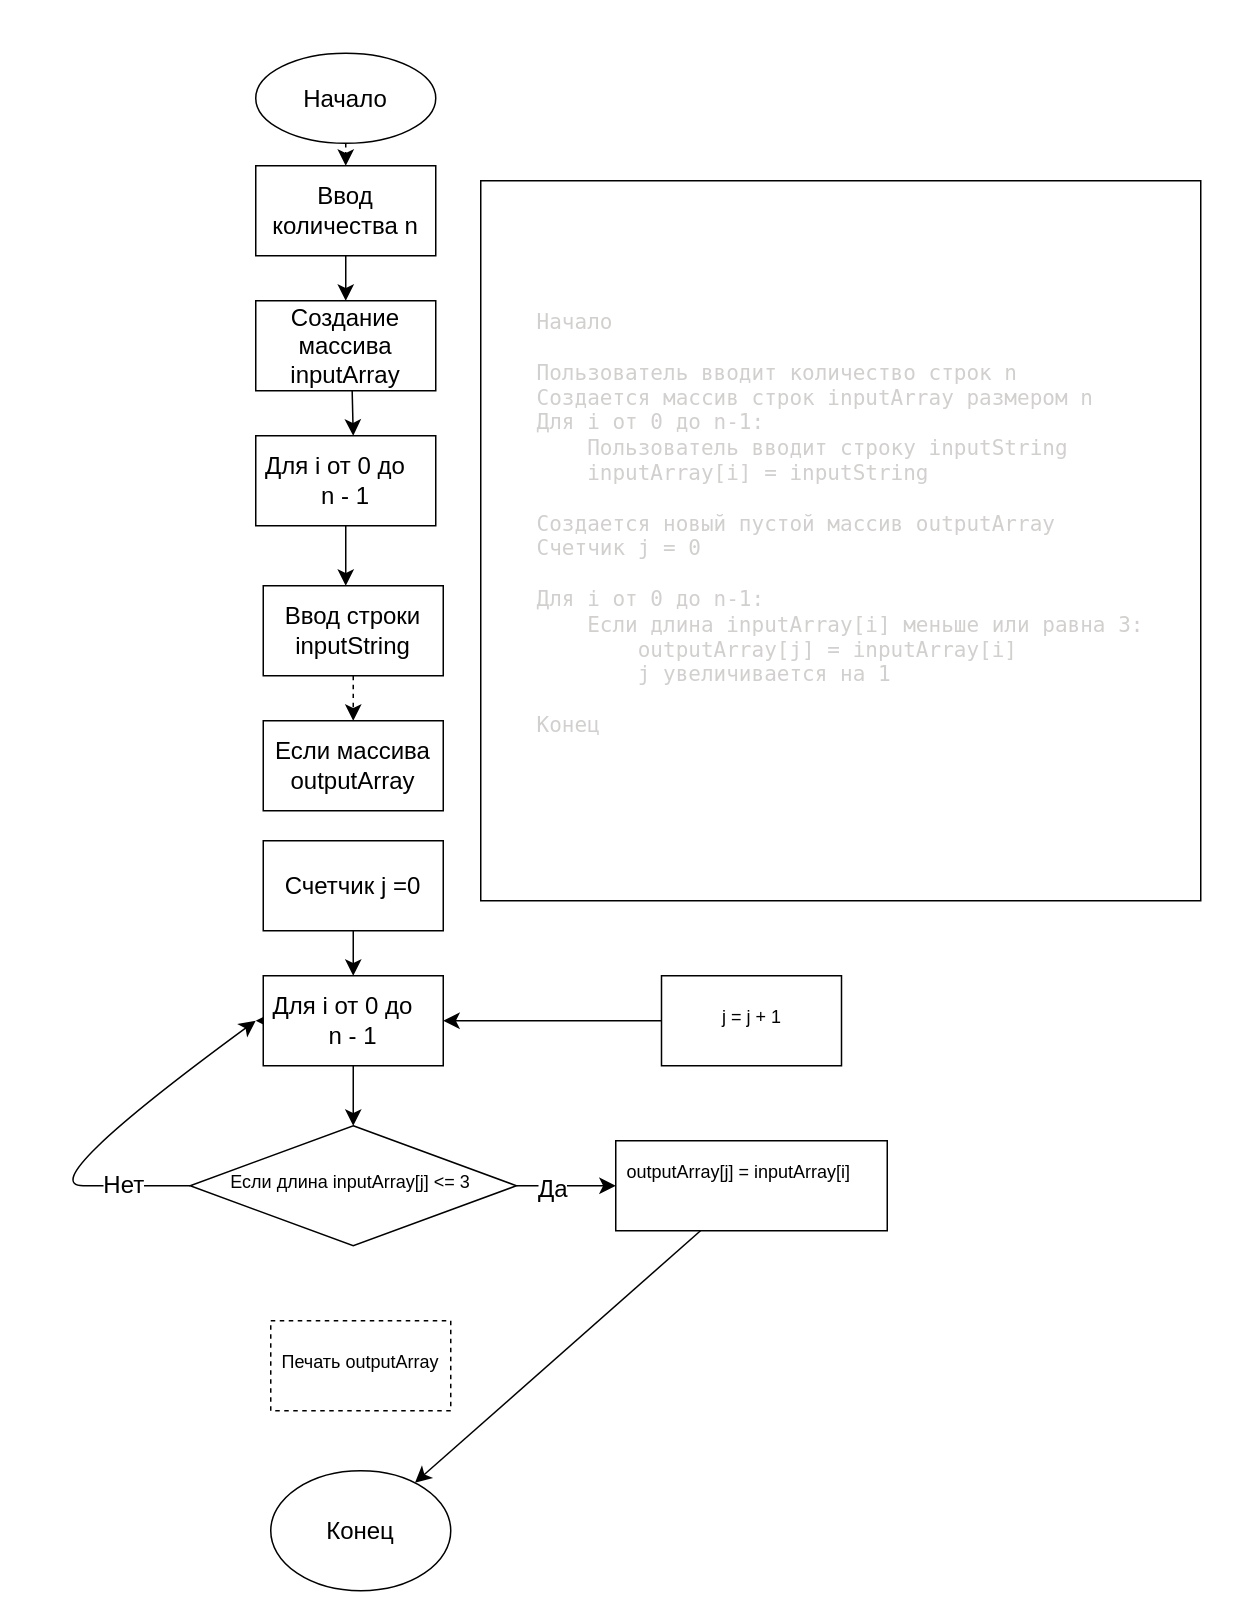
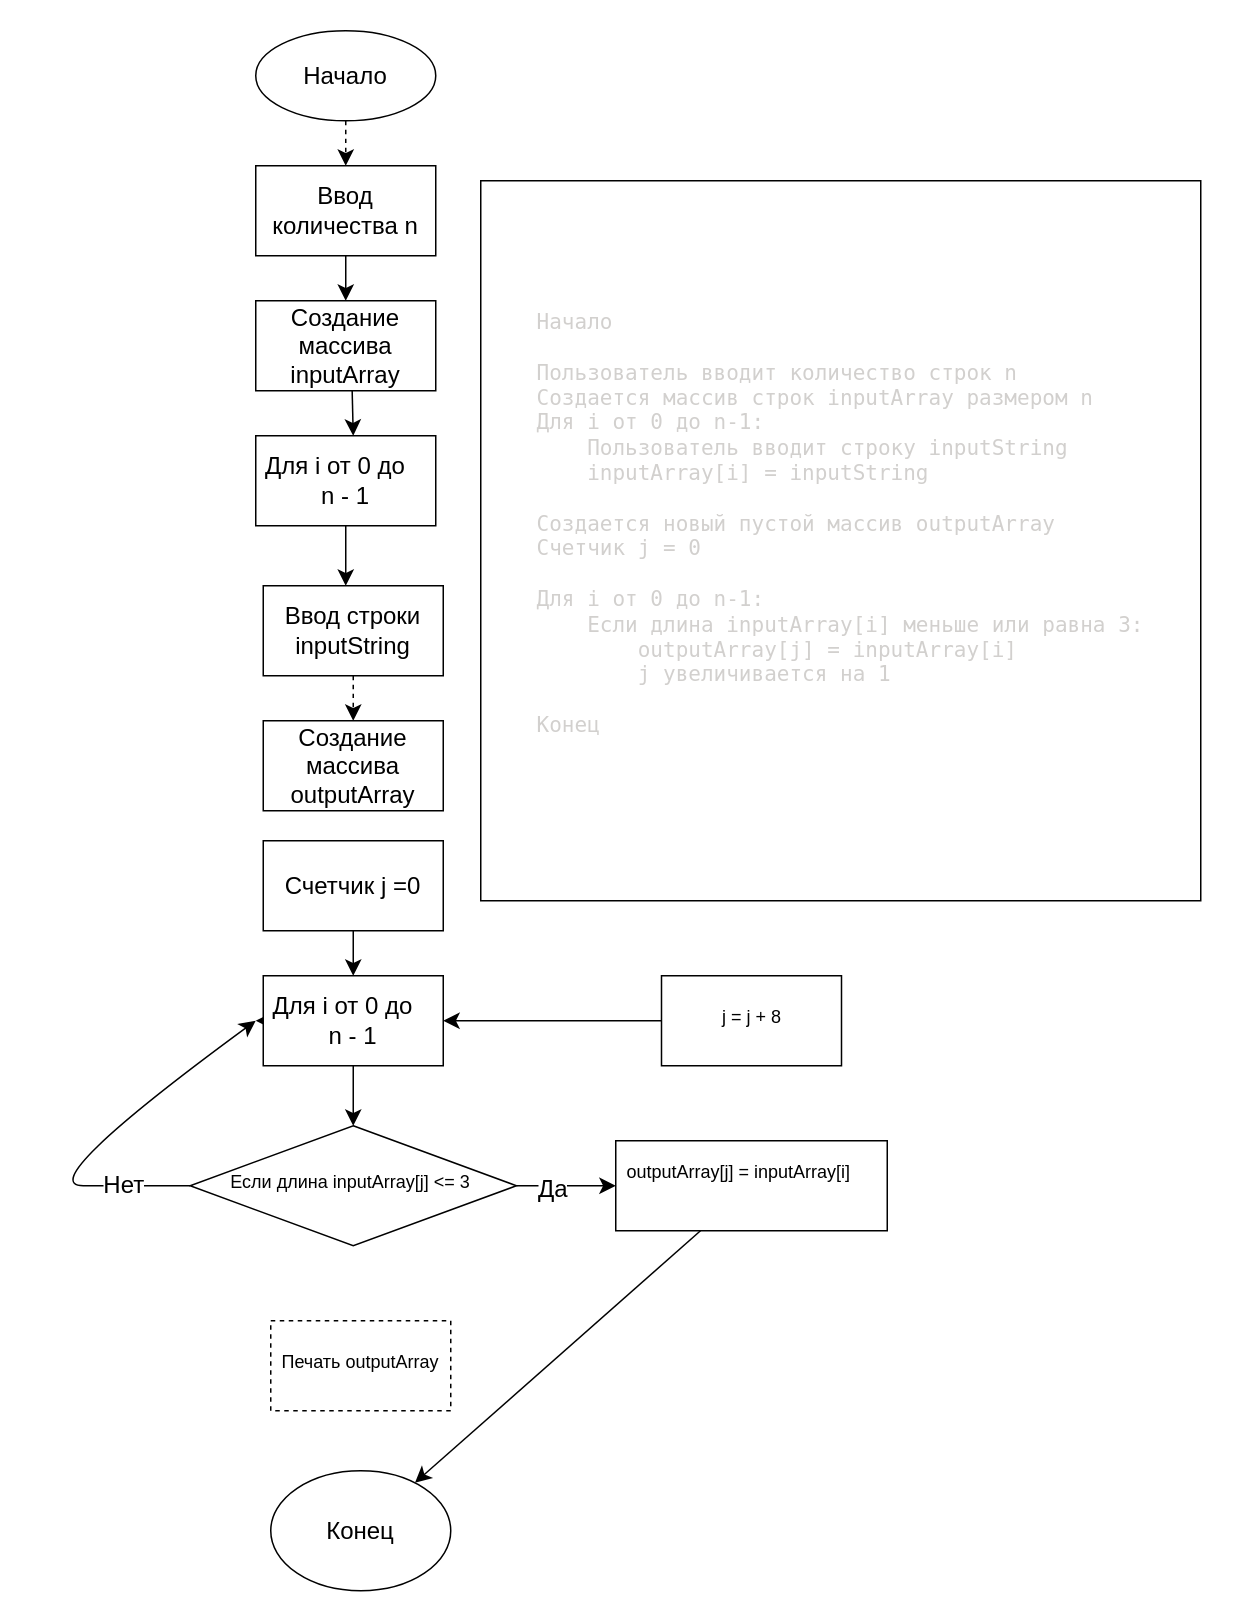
  <mxCell id="0" />
  <mxCell id="1" parent="0" />
  <mxCell id="2" style="edgeStyle=none;curved=1;rounded=0;orthogonalLoop=1;jettySize=auto;html=1;entryX=0.5;entryY=0;entryDx=0;entryDy=0;fontSize=12;startSize=8;endSize=8;" edge="1" parent="1" target="14"><mxGeometry relative="1" as="geometry"><mxPoint x="230" y="170" as="sourcePoint" /><mxPoint x="235" y="190" as="targetPoint" /></mxGeometry></mxCell>
  <mxCell id="3" value="" style="edgeStyle=none;curved=1;rounded=0;orthogonalLoop=1;jettySize=auto;html=1;fontSize=12;startSize=8;endSize=8;" edge="1" parent="1" source="7" target="12"><mxGeometry relative="1" as="geometry" /></mxCell>
  <mxCell id="4" value="Да" style="edgeLabel;html=1;align=center;verticalAlign=middle;resizable=0;points=[];fontSize=16;" vertex="1" connectable="0" parent="3"><mxGeometry x="-0.28" y="-1" relative="1" as="geometry"><mxPoint as="offset" /></mxGeometry></mxCell>
  <mxCell id="5" style="edgeStyle=none;curved=1;rounded=0;orthogonalLoop=1;jettySize=auto;html=1;fontSize=12;startSize=8;endSize=8;exitX=0;exitY=0.5;exitDx=0;exitDy=0;" edge="1" parent="1" source="7"><mxGeometry relative="1" as="geometry"><mxPoint x="170" y="680" as="targetPoint" /><Array as="points"><mxPoint x="90" y="790" /><mxPoint x="20" y="790" /></Array></mxGeometry></mxCell>
  <mxCell id="6" value="Нет" style="edgeLabel;html=1;align=center;verticalAlign=middle;resizable=0;points=[];fontSize=16;" vertex="1" connectable="0" parent="5"><mxGeometry x="-0.692" y="-2" relative="1" as="geometry"><mxPoint as="offset" /></mxGeometry></mxCell>
  <mxCell id="7" value="Если длина inputArray[j] &amp;lt;= 3&amp;nbsp;" style="rhombus;whiteSpace=wrap;html=1;shadow=0;fontFamily=Helvetica;fontSize=12;align=center;strokeWidth=1;spacing=6;spacingTop=-4;" parent="1" vertex="1"><mxGeometry x="126.25" y="750" width="217.5" height="80" as="geometry" /></mxCell>
  <mxCell id="8" style="edgeStyle=none;curved=1;rounded=0;orthogonalLoop=1;jettySize=auto;html=1;entryX=0.5;entryY=0;entryDx=0;entryDy=0;fontSize=12;startSize=8;endSize=8;" edge="1" parent="1"><mxGeometry relative="1" as="geometry"><mxPoint x="233.571" y="230" as="sourcePoint" /><mxPoint x="235" y="290" as="targetPoint" /></mxGeometry></mxCell>
  <mxCell id="9" value="" style="edgeStyle=none;curved=1;rounded=0;orthogonalLoop=1;jettySize=auto;html=1;fontSize=12;startSize=8;endSize=8;dashed=1;" edge="1" parent="1" source="10" target="13"><mxGeometry relative="1" as="geometry" /></mxCell>
- <mxCell id="10" value="Начало" style="ellipse;whiteSpace=wrap;html=1;fontSize=16;" vertex="1" parent="1"><mxGeometry x="170" y="35" width="120" height="60" as="geometry" /></mxCell>
+ <mxCell id="10" value="Начало" style="ellipse;whiteSpace=wrap;html=1;fontSize=16;" vertex="1" parent="1"><mxGeometry x="170" y="20" width="120" height="60" as="geometry" /></mxCell>
  <mxCell id="11" value="" style="edgeStyle=none;curved=1;rounded=0;orthogonalLoop=1;jettySize=auto;html=1;fontSize=12;startSize=8;endSize=8;" edge="1" parent="1" source="12" target="28"><mxGeometry relative="1" as="geometry" /></mxCell>
  <mxCell id="12" value="outputArray[j] = inputArray[i]&amp;nbsp; &amp;nbsp; &amp;nbsp; &amp;nbsp; &amp;nbsp; &amp;nbsp; &amp;nbsp; &amp;nbsp; &amp;nbsp; &amp;nbsp; &amp;nbsp; &amp;nbsp; &amp;nbsp;&amp;nbsp;" style="whiteSpace=wrap;html=1;shadow=0;strokeWidth=1;spacing=6;spacingTop=-4;" vertex="1" parent="1"><mxGeometry x="410" y="760" width="181" height="60" as="geometry" /></mxCell>
  <mxCell id="13" value="Ввод количества n" style="whiteSpace=wrap;html=1;fontSize=16;" vertex="1" parent="1"><mxGeometry x="170" y="110" width="120" height="60" as="geometry" /></mxCell>
  <mxCell id="14" value="Создание массива inputArray" style="rounded=0;whiteSpace=wrap;html=1;fontSize=16;" vertex="1" parent="1"><mxGeometry x="170" y="200" width="120" height="60" as="geometry" /></mxCell>
  <mxCell id="15" style="edgeStyle=none;curved=1;rounded=0;orthogonalLoop=1;jettySize=auto;html=1;fontSize=12;startSize=8;endSize=8;" edge="1" parent="1" source="16"><mxGeometry relative="1" as="geometry"><mxPoint x="230" y="390" as="targetPoint" /></mxGeometry></mxCell>
  <mxCell id="16" value="Для i от 0 до&amp;nbsp; &amp;nbsp; n - 1" style="rounded=0;whiteSpace=wrap;html=1;fontSize=16;" vertex="1" parent="1"><mxGeometry x="170" y="290" width="120" height="60" as="geometry" /></mxCell>
  <mxCell id="17" value="" style="edgeStyle=none;curved=1;rounded=0;orthogonalLoop=1;jettySize=auto;html=1;fontSize=12;startSize=8;endSize=8;entryX=0.5;entryY=0;entryDx=0;entryDy=0;dashed=1;" edge="1" parent="1" source="18" target="19"><mxGeometry relative="1" as="geometry" /></mxCell>
  <mxCell id="18" value="Ввод строки inputString" style="rounded=0;whiteSpace=wrap;html=1;fontSize=16;" vertex="1" parent="1"><mxGeometry x="175" y="390" width="120" height="60" as="geometry" /></mxCell>
- <mxCell id="19" value="Если массива outputArray" style="rounded=0;whiteSpace=wrap;html=1;fontSize=16;" vertex="1" parent="1"><mxGeometry x="175" y="480" width="120" height="60" as="geometry" /></mxCell>
+ <mxCell id="19" value="Создание массива outputArray" style="rounded=0;whiteSpace=wrap;html=1;fontSize=16;" vertex="1" parent="1"><mxGeometry x="175" y="480" width="120" height="60" as="geometry" /></mxCell>
  <mxCell id="20" style="edgeStyle=none;curved=1;rounded=0;orthogonalLoop=1;jettySize=auto;html=1;exitX=0.5;exitY=0;exitDx=0;exitDy=0;fontSize=12;startSize=8;endSize=8;" edge="1" parent="1"><mxGeometry relative="1" as="geometry"><mxPoint x="230" y="621" as="sourcePoint" /><mxPoint x="230" y="621" as="targetPoint" /></mxGeometry></mxCell>
  <mxCell id="21" value="" style="edgeStyle=none;curved=1;rounded=0;orthogonalLoop=1;jettySize=auto;html=1;fontSize=12;startSize=8;endSize=8;" edge="1" parent="1" source="22" target="25"><mxGeometry relative="1" as="geometry" /></mxCell>
  <mxCell id="22" value="Счетчик j =0" style="rounded=0;whiteSpace=wrap;html=1;fontSize=16;" vertex="1" parent="1"><mxGeometry x="175" y="560" width="120" height="60" as="geometry" /></mxCell>
  <mxCell id="23" style="edgeStyle=none;curved=1;rounded=0;orthogonalLoop=1;jettySize=auto;html=1;entryX=0.5;entryY=0;entryDx=0;entryDy=0;fontSize=12;startSize=8;endSize=8;" edge="1" parent="1" source="25" target="7"><mxGeometry relative="1" as="geometry" /></mxCell>
  <mxCell id="24" style="edgeStyle=none;curved=1;rounded=0;orthogonalLoop=1;jettySize=auto;html=1;fontSize=12;startSize=8;endSize=8;" edge="1" parent="1" source="25"><mxGeometry relative="1" as="geometry"><mxPoint x="170" y="680" as="targetPoint" /></mxGeometry></mxCell>
  <mxCell id="25" value="Для i от 0 до&amp;nbsp; &amp;nbsp; n - 1" style="rounded=0;whiteSpace=wrap;html=1;fontSize=16;" vertex="1" parent="1"><mxGeometry x="175" y="650" width="120" height="60" as="geometry" /></mxCell>
  <mxCell id="26" style="edgeStyle=none;curved=1;rounded=0;orthogonalLoop=1;jettySize=auto;html=1;fontSize=12;startSize=8;endSize=8;entryX=1;entryY=0.5;entryDx=0;entryDy=0;" edge="1" parent="1" source="27" target="25"><mxGeometry relative="1" as="geometry"><mxPoint x="310" y="680" as="targetPoint" /></mxGeometry></mxCell>
- <mxCell id="27" value="j = j + 1" style="whiteSpace=wrap;html=1;shadow=0;strokeWidth=1;spacing=6;spacingTop=-4;" vertex="1" parent="1"><mxGeometry x="440.5" y="650" width="120" height="60" as="geometry" /></mxCell>
+ <mxCell id="27" value="j = j + 8" style="whiteSpace=wrap;html=1;shadow=0;strokeWidth=1;spacing=6;spacingTop=-4;" vertex="1" parent="1"><mxGeometry x="440.5" y="650" width="120" height="60" as="geometry" /></mxCell>
  <mxCell id="28" value="Конец" style="ellipse;whiteSpace=wrap;html=1;fontSize=16;" vertex="1" parent="1"><mxGeometry x="180" y="980" width="120" height="80" as="geometry" /></mxCell>
  <mxCell id="29" style="edgeStyle=none;curved=1;rounded=0;orthogonalLoop=1;jettySize=auto;html=1;entryX=0;entryY=0.5;entryDx=0;entryDy=0;fontSize=12;startSize=8;endSize=8;" edge="1" parent="1" source="7" target="7"><mxGeometry relative="1" as="geometry" /></mxCell>
  <mxCell id="30" style="edgeStyle=none;curved=1;rounded=0;orthogonalLoop=1;jettySize=auto;html=1;exitX=0;exitY=0;exitDx=0;exitDy=0;fontSize=12;startSize=8;endSize=8;" edge="1" parent="1" source="7" target="7"><mxGeometry relative="1" as="geometry" /></mxCell>
  <mxCell id="31" value="Печать outputArray" style="whiteSpace=wrap;html=1;shadow=0;strokeWidth=1;spacing=6;spacingTop=-4;dashed=1;" vertex="1" parent="1"><mxGeometry x="180" y="880" width="120" height="60" as="geometry" /></mxCell>
  <mxCell id="32" value="&#10;&lt;pre style=&quot;margin: 0px 0px 4px; padding: 10px; box-sizing: border-box; border: 1px solid var(--cib-color-stroke-neutral-primary); background: var(--cib-color-syntax-background-surface); border-radius: var(--cib-border-radius-large); color: rgb(210, 208, 206); font-size: 14px; font-style: normal; font-variant-ligatures: normal; font-variant-caps: normal; font-weight: 400; letter-spacing: normal; orphans: 2; text-align: left; text-indent: 0px; text-transform: none; widows: 2; word-spacing: 0px; -webkit-text-stroke-width: 0px; text-decoration-thickness: initial; text-decoration-style: initial; text-decoration-color: initial;&quot;&gt;&lt;code style=&quot;font-size: var(--cib-type-body1-font-size); line-height: var(--cib-type-body1-line-height); font-weight: var(--cib-type-body1-font-weight); font-variation-settings: var(--cib-type-body1-font-variation-settings);&quot; class=&quot;language-plaintext&quot;&gt;Начало&#10;&#10;Пользователь вводит количество строк n&#10;Создается массив строк inputArray размером n&#10;Для i от 0 до n-1:&#10;    Пользователь вводит строку inputString&#10;    inputArray[i] = inputString&#10;&#10;Создается новый пустой массив outputArray&#10;Счетчик j = 0&#10;&#10;Для i от 0 до n-1:&#10;    Если длина inputArray[i] меньше или равна 3:&#10;        outputArray[j] = inputArray[i]&#10;        j увеличивается на 1&#10;&#10;Конец&lt;/code&gt;&lt;/pre&gt;&#10;&#10;" style="whiteSpace=wrap;html=1;aspect=fixed;fontSize=16;" vertex="1" parent="1"><mxGeometry x="320" y="120" width="480" height="480" as="geometry" /></mxCell>
